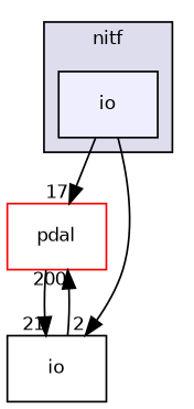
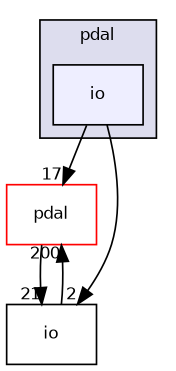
  digraph {
    compound=true
    node [fontname=Helvetica fontsize=10 shape=box style=filled]
    edge [labeldistance=1.5 labelfontname=Helvetica labelfontsize=10]
    n1 [fillcolor="#eeeeff" label=io pencolor=black]
    n2 [color=red fillcolor=white label=pdal]
    n3 [label=io style=""]
    subgraph cluster_1 {
      bgcolor="#ddddee"
      fontname=Helvetica
      fontsize=10
-     label=nitf
+     label=pdal
      pencolor=black
      n1
    }
    n1 -> n2 [headlabel=17]
    n1 -> n3 [headlabel=2]
    n2 -> n3 [headlabel=21]
    n3 -> n2 [headlabel=200]
  }
